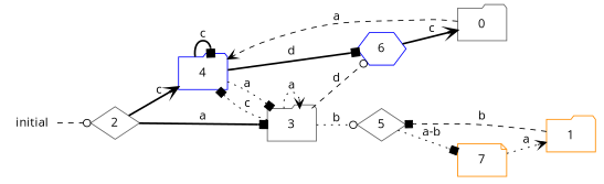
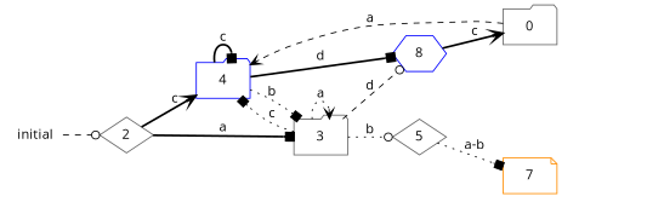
  digraph {
    fontname="Open Sans"
    rankdir=LR
    node [color=gray40 fontname="Open Sans" shape=folder]
    edge [arrowhead=box fontname="Open Sans" style=dotted]
    4 [color=blue]
    3
-   6 [color=blue shape=hexagon]
+   6 [color=blue shape=hexagon label=8]
    0
    5 [shape=diamond]
-   1 [color=darkorange]
    7 [color=darkorange shape=note]
    2 [shape=diamond]
    initial [color=darkorange shape=plaintext]
    4 -> 4 [label=c style=bold]
-   4 -> 3 [label=a]
+   4 -> 3 [label=b]
    4 -> 6 [label=d style=bold]
    3 -> 4 [label=c]
    3 -> 3 [arrowhead=vee label=a]
    3 -> 6 [arrowhead=odot label=d style=dashed]
    3 -> 5 [arrowhead=odot label=b]
    6 -> 0 [arrowhead=vee label=c style=bold]
    0 -> 4 [arrowhead=vee label=a style=dashed]
    5 -> 7 [label="a-b"]
-   1 -> 5 [label=b style=dashed]
-   7 -> 1 [arrowhead=vee label=a]
    2 -> 4 [arrowhead=vee label=c style=bold]
    2 -> 3 [label=a style=bold]
    initial -> 2 [arrowhead=odot style=dashed]
  }
